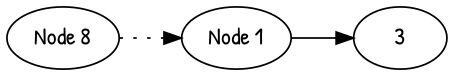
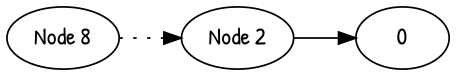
  digraph {
    fontname="Patrick Hand"
    rankdir=LR
    node [fontname="Patrick Hand"]
    edge [fontname="Patrick Hand"]
    n1 [label="Node 8"]
-   n2 [label="Node 1"]
-   3
+   n2 [label="Node 2"]
+   3 [label=0]
    n1 -> n2 [style=dotted]
    n2 -> 3
  }
